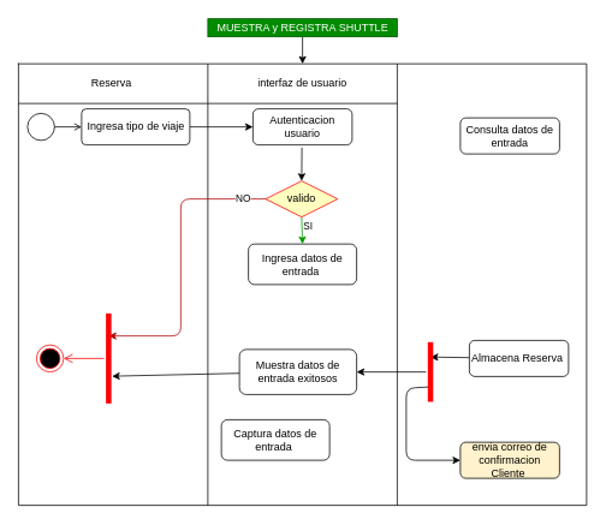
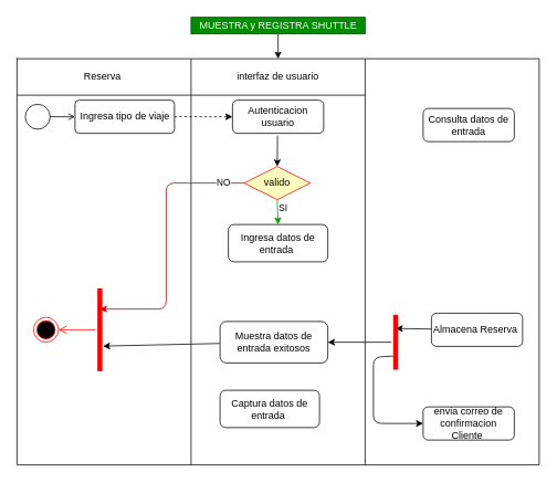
  <mxCell id="0" />
  <mxCell id="1" parent="0" />
  <mxCell id="2" value="" style="shape=table;startSize=0;container=1;collapsible=0;childLayout=tableLayout;" vertex="1" parent="1"><mxGeometry x="20" y="70" width="630" height="490" as="geometry" /></mxCell>
  <mxCell id="3" value="" style="shape=partialRectangle;collapsible=0;dropTarget=0;pointerEvents=0;fillColor=none;top=0;left=0;bottom=0;right=0;points=[[0,0.5],[1,0.5]];portConstraint=eastwest;" vertex="1" parent="2"><mxGeometry width="630" height="44" as="geometry" /></mxCell>
  <mxCell id="4" value="Reserva&amp;nbsp;" style="shape=partialRectangle;html=1;whiteSpace=wrap;connectable=0;overflow=hidden;fillColor=none;top=0;left=0;bottom=0;right=0;pointerEvents=1;" vertex="1" parent="3"><mxGeometry width="210" height="44" as="geometry"><mxRectangle width="210" height="44" as="alternateBounds" /></mxGeometry></mxCell>
  <mxCell id="5" value="interfaz de usuario" style="shape=partialRectangle;html=1;whiteSpace=wrap;connectable=0;overflow=hidden;fillColor=none;top=0;left=0;bottom=0;right=0;pointerEvents=1;" vertex="1" parent="3"><mxGeometry x="210" width="210" height="44" as="geometry"><mxRectangle width="210" height="44" as="alternateBounds" /></mxGeometry></mxCell>
  <mxCell id="6" value="" style="shape=partialRectangle;collapsible=0;dropTarget=0;pointerEvents=0;fillColor=none;top=0;left=0;bottom=0;right=0;points=[[0,0.5],[1,0.5]];portConstraint=eastwest;" vertex="1" parent="2"><mxGeometry y="44" width="630" height="446" as="geometry" /></mxCell>
  <mxCell id="7" value="" style="shape=partialRectangle;html=1;whiteSpace=wrap;connectable=0;overflow=hidden;fillColor=none;top=0;left=0;bottom=0;right=0;pointerEvents=1;" vertex="1" parent="6"><mxGeometry width="210" height="446" as="geometry"><mxRectangle width="210" height="446" as="alternateBounds" /></mxGeometry></mxCell>
  <mxCell id="8" value="" style="shape=partialRectangle;html=1;whiteSpace=wrap;connectable=0;overflow=hidden;fillColor=none;top=0;left=0;bottom=0;right=0;pointerEvents=1;" vertex="1" parent="6"><mxGeometry x="210" width="210" height="446" as="geometry"><mxRectangle width="210" height="446" as="alternateBounds" /></mxGeometry></mxCell>
  <mxCell id="9" value="" style="shape=partialRectangle;html=1;whiteSpace=wrap;connectable=0;overflow=hidden;fillColor=none;top=0;left=0;bottom=0;right=0;pointerEvents=1;" vertex="1" parent="6"><mxGeometry x="420" width="210" height="446" as="geometry"><mxRectangle width="210" height="446" as="alternateBounds" /></mxGeometry></mxCell>
  <mxCell id="10" value="Autenticacion usuario" style="rounded=1;whiteSpace=wrap;html=1;fillColor=#FFFFFF;fontColor=#000000;" vertex="1" parent="1"><mxGeometry x="280" y="120" width="110" height="40" as="geometry" /></mxCell>
  <mxCell id="11" value="Consulta datos de entrada" style="rounded=1;whiteSpace=wrap;html=1;fillColor=#FFFFFF;fontColor=#000000;" vertex="1" parent="1"><mxGeometry x="510" y="130" width="110" height="40" as="geometry" /></mxCell>
- <mxCell id="12" style="edgeStyle=none;html=1;" edge="1" parent="1" source="13" target="10"><mxGeometry relative="1" as="geometry" /></mxCell>
+ <mxCell id="12" style="edgeStyle=none;html=1;dashed=1;" edge="1" parent="1" source="13" target="10"><mxGeometry relative="1" as="geometry" /></mxCell>
  <mxCell id="13" value="&lt;span style=&quot;color: rgb(0 , 0 , 0)&quot;&gt;Ingresa tipo de viaje&lt;/span&gt;" style="html=1;align=center;verticalAlign=middle;rounded=1;absoluteArcSize=1;arcSize=10;dashed=0;fillColor=#FFFFFF;" vertex="1" parent="1"><mxGeometry x="90" y="120" width="120" height="40" as="geometry" /></mxCell>
  <mxCell id="14" value="" style="ellipse;html=1;fillColor=#FFFFFF;" vertex="1" parent="1"><mxGeometry x="30" y="125" width="30" height="30" as="geometry" /></mxCell>
  <mxCell id="15" value="" style="endArrow=open;html=1;rounded=0;align=center;verticalAlign=top;endFill=0;labelBackgroundColor=none;endSize=6;entryX=0;entryY=0.5;entryDx=0;entryDy=0;" edge="1" parent="1" source="14" target="13"><mxGeometry relative="1" as="geometry"><mxPoint x="90" y="135" as="targetPoint" /></mxGeometry></mxCell>
  <mxCell id="16" style="edgeStyle=none;html=1;strokeColor=#009900;entryX=0.5;entryY=0;entryDx=0;entryDy=0;exitX=0.5;exitY=1;exitDx=0;exitDy=0;" edge="1" parent="1" source="20" target="27"><mxGeometry relative="1" as="geometry"><mxPoint x="520" y="280" as="targetPoint" /><Array as="points"><mxPoint x="335" y="270" /></Array></mxGeometry></mxCell>
  <mxCell id="17" value="SI" style="edgeLabel;html=1;align=center;verticalAlign=middle;resizable=0;points=[];" vertex="1" connectable="0" parent="16"><mxGeometry x="-0.893" y="2" relative="1" as="geometry"><mxPoint x="4" y="8" as="offset" /></mxGeometry></mxCell>
  <mxCell id="18" style="edgeStyle=none;html=1;entryX=0.75;entryY=0.5;entryDx=0;entryDy=0;entryPerimeter=0;fillColor=#e51400;strokeColor=#B20000;" edge="1" parent="1" source="20" target="30"><mxGeometry relative="1" as="geometry"><Array as="points"><mxPoint x="200" y="220" /><mxPoint x="200" y="372" /></Array></mxGeometry></mxCell>
  <mxCell id="19" value="NO" style="edgeLabel;html=1;align=center;verticalAlign=middle;resizable=0;points=[];" vertex="1" connectable="0" parent="18"><mxGeometry x="-0.839" y="-2" relative="1" as="geometry"><mxPoint as="offset" /></mxGeometry></mxCell>
  <mxCell id="20" value="&lt;font color=&quot;#000000&quot;&gt;valido&lt;/font&gt;" style="rhombus;whiteSpace=wrap;html=1;fillColor=#ffffc0;strokeColor=#ff0000;" vertex="1" parent="1"><mxGeometry x="294" y="200" width="80" height="40" as="geometry" /></mxCell>
  <mxCell id="21" value="" style="endArrow=classic;html=1;entryX=0.5;entryY=0;entryDx=0;entryDy=0;exitX=0.494;exitY=1.073;exitDx=0;exitDy=0;exitPerimeter=0;" edge="1" parent="1" source="10" target="20"><mxGeometry width="50" height="50" relative="1" as="geometry"><mxPoint x="250" y="220" as="sourcePoint" /><mxPoint x="300" y="170" as="targetPoint" /></mxGeometry></mxCell>
  <mxCell id="22" value="" style="ellipse;html=1;shape=endState;fillColor=#000000;strokeColor=#ff0000;" vertex="1" parent="1"><mxGeometry x="40" y="382" width="30" height="30" as="geometry" /></mxCell>
  <mxCell id="23" value="" style="edgeStyle=none;html=1;" edge="1" parent="1" source="24" target="3"><mxGeometry relative="1" as="geometry" /></mxCell>
  <mxCell id="24" value="MUESTRA y REGISTRA SHUTTLE" style="text;html=1;resizable=0;autosize=1;align=center;verticalAlign=middle;points=[];rounded=0;fillColor=#008a00;fontColor=#ffffff;strokeColor=#005700;" vertex="1" parent="1"><mxGeometry x="230" y="20" width="210" height="20" as="geometry" /></mxCell>
  <mxCell id="25" style="edgeStyle=none;html=1;entryX=0.303;entryY=0.876;entryDx=0;entryDy=0;entryPerimeter=0;" edge="1" parent="1" source="26" target="30"><mxGeometry relative="1" as="geometry"><mxPoint x="130" y="397" as="targetPoint" /><Array as="points" /></mxGeometry></mxCell>
  <mxCell id="26" value="Muestra datos de entrada exitosos" style="whiteSpace=wrap;html=1;fillColor=#FFFFFF;fontColor=#000000;rounded=1;" vertex="1" parent="1"><mxGeometry x="265" y="387" width="130" height="50" as="geometry" /></mxCell>
  <mxCell id="27" value="Ingresa datos de entrada&amp;nbsp;" style="whiteSpace=wrap;html=1;fillColor=#FFFFFF;fontColor=#000000;rounded=1;" vertex="1" parent="1"><mxGeometry x="275" y="270" width="120" height="45" as="geometry" /></mxCell>
  <mxCell id="28" style="edgeStyle=none;html=1;entryX=0.75;entryY=0.5;entryDx=0;entryDy=0;entryPerimeter=0;" edge="1" parent="1" source="29" target="35"><mxGeometry relative="1" as="geometry" /></mxCell>
  <mxCell id="29" value="Almacena Reserva&amp;nbsp;" style="rounded=1;whiteSpace=wrap;html=1;fillColor=#FFFFFF;fontColor=#000000;" vertex="1" parent="1"><mxGeometry x="520" y="377" width="110" height="40" as="geometry" /></mxCell>
  <mxCell id="30" value="" style="shape=line;html=1;strokeWidth=6;strokeColor=#ff0000;rotation=-90;" vertex="1" parent="1"><mxGeometry x="70" y="392" width="100" height="10" as="geometry" /></mxCell>
  <mxCell id="31" value="" style="edgeStyle=orthogonalEdgeStyle;html=1;verticalAlign=bottom;endArrow=open;endSize=8;strokeColor=#ff0000;entryX=1;entryY=0.5;entryDx=0;entryDy=0;" edge="1" parent="1" source="30" target="22"><mxGeometry relative="1" as="geometry"><mxPoint x="190" y="415" as="targetPoint" /></mxGeometry></mxCell>
- <mxCell id="32" value="envia correo de confirmacion Cliente&amp;nbsp;" style="rounded=1;whiteSpace=wrap;html=1;fillColor=#fff2cc;fontColor=#000000;" vertex="1" parent="1"><mxGeometry x="510" y="490" width="110" height="40" as="geometry" /></mxCell>
+ <mxCell id="32" value="envia correo de confirmacion Cliente&amp;nbsp;" style="rounded=1;whiteSpace=wrap;html=1;fillColor=#FFFFFF;fontColor=#000000;" vertex="1" parent="1"><mxGeometry x="510" y="490" width="110" height="40" as="geometry" /></mxCell>
  <mxCell id="33" style="edgeStyle=none;html=1;entryX=0;entryY=0.5;entryDx=0;entryDy=0;exitX=0.25;exitY=0.5;exitDx=0;exitDy=0;exitPerimeter=0;" edge="1" parent="1" source="35" target="32"><mxGeometry relative="1" as="geometry"><Array as="points"><mxPoint x="450" y="430" /><mxPoint x="450" y="460" /><mxPoint x="450" y="510" /></Array></mxGeometry></mxCell>
  <mxCell id="34" style="edgeStyle=none;html=1;entryX=1;entryY=0.5;entryDx=0;entryDy=0;" edge="1" parent="1" source="35" target="26"><mxGeometry relative="1" as="geometry" /></mxCell>
  <mxCell id="35" value="" style="shape=line;html=1;strokeWidth=6;strokeColor=#ff0000;rotation=-90;" vertex="1" parent="1"><mxGeometry x="443.75" y="407" width="66.25" height="10" as="geometry" /></mxCell>
- <mxCell id="36" value="Captura datos de entrada&amp;nbsp;" style="whiteSpace=wrap;html=1;fillColor=#FFFFFF;fontColor=#000000;rounded=1;" vertex="1" parent="1"><mxGeometry x="245" y="465" width="120" height="45" as="geometry" /></mxCell>
+ <mxCell id="36" value="Captura datos de entrada&amp;nbsp;" style="whiteSpace=wrap;html=1;fillColor=#FFFFFF;fontColor=#000000;rounded=1;" vertex="1" parent="1"><mxGeometry x="265" y="470" width="120" height="45" as="geometry" /></mxCell>
